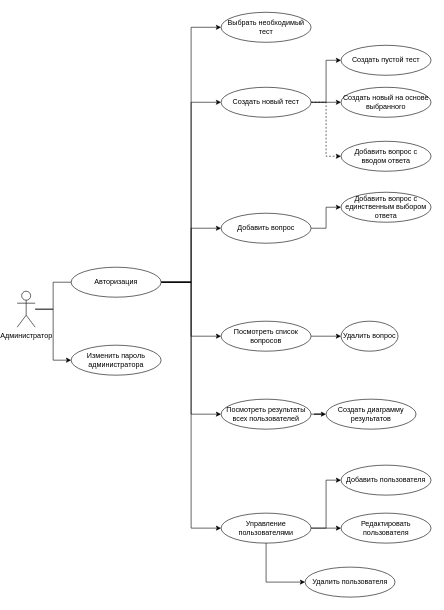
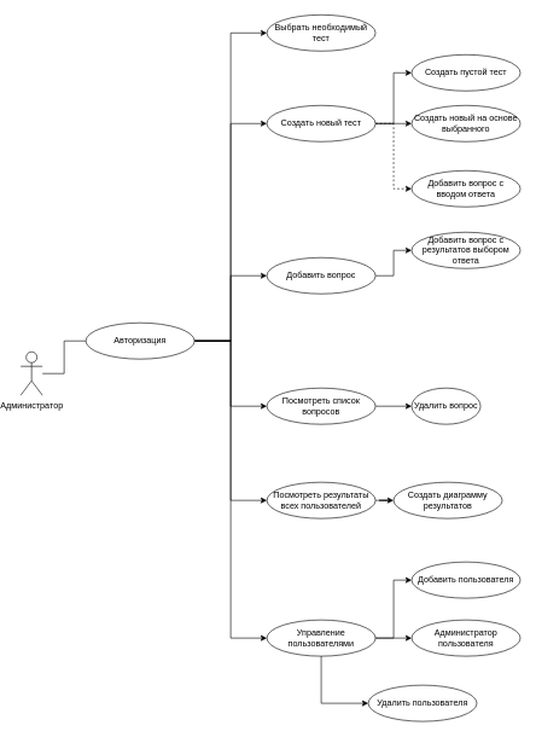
  <mxCell id="0" />
  <mxCell id="1" parent="0" />
  <mxCell id="2" value="" style="edgeStyle=orthogonalEdgeStyle;rounded=0;orthogonalLoop=1;jettySize=auto;html=1;endArrow=none;startFill=0;" edge="1" parent="1" source="4" target="11"><mxGeometry relative="1" as="geometry" /></mxCell>
- <mxCell id="3" style="edgeStyle=orthogonalEdgeStyle;rounded=0;orthogonalLoop=1;jettySize=auto;html=1;entryX=0;entryY=0.5;entryDx=0;entryDy=0;" edge="1" parent="1" source="4" target="12"><mxGeometry relative="1" as="geometry" /></mxCell>
  <mxCell id="4" value="Администратор" style="shape=umlActor;verticalLabelPosition=bottom;verticalAlign=top;html=1;outlineConnect=0;" vertex="1" parent="1"><mxGeometry x="20" y="485" width="30" height="60" as="geometry" /></mxCell>
  <mxCell id="5" style="edgeStyle=orthogonalEdgeStyle;rounded=0;orthogonalLoop=1;jettySize=auto;html=1;entryX=0;entryY=0.5;entryDx=0;entryDy=0;" edge="1" parent="1" source="11" target="17"><mxGeometry relative="1" as="geometry" /></mxCell>
  <mxCell id="6" style="edgeStyle=orthogonalEdgeStyle;rounded=0;orthogonalLoop=1;jettySize=auto;html=1;exitX=1;exitY=0.5;exitDx=0;exitDy=0;entryX=0;entryY=0.5;entryDx=0;entryDy=0;" edge="1" parent="1" source="11" target="13"><mxGeometry relative="1" as="geometry" /></mxCell>
  <mxCell id="7" style="edgeStyle=orthogonalEdgeStyle;rounded=0;orthogonalLoop=1;jettySize=auto;html=1;exitX=1;exitY=0.5;exitDx=0;exitDy=0;entryX=0;entryY=0.5;entryDx=0;entryDy=0;" edge="1" parent="1" source="11" target="21"><mxGeometry relative="1" as="geometry" /></mxCell>
  <mxCell id="8" style="edgeStyle=orthogonalEdgeStyle;rounded=0;orthogonalLoop=1;jettySize=auto;html=1;entryX=0;entryY=0.5;entryDx=0;entryDy=0;" edge="1" parent="1" source="11" target="25"><mxGeometry relative="1" as="geometry" /></mxCell>
  <mxCell id="9" style="edgeStyle=orthogonalEdgeStyle;rounded=0;orthogonalLoop=1;jettySize=auto;html=1;entryX=0;entryY=0.5;entryDx=0;entryDy=0;" edge="1" parent="1" source="11" target="28"><mxGeometry relative="1" as="geometry" /></mxCell>
  <mxCell id="10" style="edgeStyle=orthogonalEdgeStyle;rounded=0;orthogonalLoop=1;jettySize=auto;html=1;entryX=0;entryY=0.5;entryDx=0;entryDy=0;" edge="1" parent="1" source="11" target="32"><mxGeometry relative="1" as="geometry" /></mxCell>
  <mxCell id="11" value="Авторизация" style="ellipse;whiteSpace=wrap;html=1;connectable=1;allowArrows=1;" vertex="1" parent="1"><mxGeometry x="110" y="445" width="150" height="50" as="geometry" /></mxCell>
- <mxCell id="12" value="Изменить пароль администратора" style="ellipse;whiteSpace=wrap;html=1;" vertex="1" parent="1"><mxGeometry x="110" y="575" width="150" height="50" as="geometry" /></mxCell>
  <mxCell id="13" value="Выбрать необходимый тест" style="ellipse;whiteSpace=wrap;html=1;" vertex="1" parent="1"><mxGeometry x="360" y="20" width="150" height="50" as="geometry" /></mxCell>
  <mxCell id="14" style="edgeStyle=orthogonalEdgeStyle;rounded=0;orthogonalLoop=1;jettySize=auto;html=1;entryX=0;entryY=0.5;entryDx=0;entryDy=0;" edge="1" parent="1" source="17" target="18"><mxGeometry relative="1" as="geometry" /></mxCell>
  <mxCell id="15" style="edgeStyle=orthogonalEdgeStyle;rounded=0;orthogonalLoop=1;jettySize=auto;html=1;entryX=0;entryY=0.5;entryDx=0;entryDy=0;" edge="1" parent="1" source="17" target="19"><mxGeometry relative="1" as="geometry" /></mxCell>
  <mxCell id="16" style="edgeStyle=orthogonalEdgeStyle;rounded=0;orthogonalLoop=1;jettySize=auto;html=1;entryX=0;entryY=0.5;entryDx=0;entryDy=0;dashed=1;" edge="1" parent="1" source="17" target="22"><mxGeometry relative="1" as="geometry" /></mxCell>
  <mxCell id="17" value="Создать новый тест" style="ellipse;whiteSpace=wrap;html=1;" vertex="1" parent="1"><mxGeometry x="360" y="145" width="150" height="50" as="geometry" /></mxCell>
  <mxCell id="18" value="Создать пустой тест" style="ellipse;whiteSpace=wrap;html=1;" vertex="1" parent="1"><mxGeometry x="560" y="75" width="150" height="50" as="geometry" /></mxCell>
  <mxCell id="19" value="Создать новый на основе выбранного" style="ellipse;whiteSpace=wrap;html=1;" vertex="1" parent="1"><mxGeometry x="560" y="145" width="150" height="50" as="geometry" /></mxCell>
  <mxCell id="20" style="edgeStyle=orthogonalEdgeStyle;rounded=0;orthogonalLoop=1;jettySize=auto;html=1;entryX=0;entryY=0.5;entryDx=0;entryDy=0;" edge="1" parent="1" source="21" target="23"><mxGeometry relative="1" as="geometry" /></mxCell>
  <mxCell id="21" value="Добавить вопрос" style="ellipse;whiteSpace=wrap;html=1;" vertex="1" parent="1"><mxGeometry x="360" y="355" width="150" height="50" as="geometry" /></mxCell>
  <mxCell id="22" value="Добавить вопрос с вводом ответа" style="ellipse;whiteSpace=wrap;html=1;" vertex="1" parent="1"><mxGeometry x="560" y="235" width="150" height="50" as="geometry" /></mxCell>
- <mxCell id="23" value="Добавить вопрос с единственным выбором ответа" style="ellipse;whiteSpace=wrap;html=1;" vertex="1" parent="1"><mxGeometry x="560" y="320" width="150" height="50" as="geometry" /></mxCell>
+ <mxCell id="23" value="Добавить вопрос с результатов выбором ответа" style="ellipse;whiteSpace=wrap;html=1;" vertex="1" parent="1"><mxGeometry x="560" y="320" width="150" height="50" as="geometry" /></mxCell>
  <mxCell id="24" style="edgeStyle=orthogonalEdgeStyle;rounded=0;orthogonalLoop=1;jettySize=auto;html=1;entryX=0;entryY=0.5;entryDx=0;entryDy=0;" edge="1" parent="1" source="25" target="26"><mxGeometry relative="1" as="geometry" /></mxCell>
  <mxCell id="25" value="Посмотреть список вопросов" style="ellipse;whiteSpace=wrap;html=1;" vertex="1" parent="1"><mxGeometry x="360" y="535" width="150" height="50" as="geometry" /></mxCell>
  <mxCell id="26" value="Удалить вопрос" style="ellipse;whiteSpace=wrap;html=1;" vertex="1" parent="1"><mxGeometry x="560" y="535" width="95" height="50" as="geometry" /></mxCell>
  <mxCell id="27" style="edgeStyle=orthogonalEdgeStyle;rounded=0;orthogonalLoop=1;jettySize=auto;html=1;entryX=0;entryY=0.5;entryDx=0;entryDy=0;" edge="1" parent="1" source="28" target="33"><mxGeometry relative="1" as="geometry" /></mxCell>
  <mxCell id="28" value="Посмотреть результаты всех пользователей" style="ellipse;whiteSpace=wrap;html=1;" vertex="1" parent="1"><mxGeometry x="360" y="665" width="150" height="50" as="geometry" /></mxCell>
  <mxCell id="29" style="edgeStyle=orthogonalEdgeStyle;rounded=0;orthogonalLoop=1;jettySize=auto;html=1;entryX=0;entryY=0.5;entryDx=0;entryDy=0;" edge="1" parent="1" source="32" target="34"><mxGeometry relative="1" as="geometry" /></mxCell>
  <mxCell id="30" style="edgeStyle=orthogonalEdgeStyle;rounded=0;orthogonalLoop=1;jettySize=auto;html=1;entryX=0;entryY=0.5;entryDx=0;entryDy=0;" edge="1" parent="1" source="32" target="35"><mxGeometry relative="1" as="geometry" /></mxCell>
  <mxCell id="31" style="edgeStyle=orthogonalEdgeStyle;rounded=0;orthogonalLoop=1;jettySize=auto;html=1;entryX=0;entryY=0.5;entryDx=0;entryDy=0;" edge="1" parent="1" source="32" target="36"><mxGeometry relative="1" as="geometry" /></mxCell>
  <mxCell id="32" value="Управление пользователями" style="ellipse;whiteSpace=wrap;html=1;" vertex="1" parent="1"><mxGeometry x="360" y="855" width="150" height="50" as="geometry" /></mxCell>
  <mxCell id="33" value="Создать диаграмму результатов" style="ellipse;whiteSpace=wrap;html=1;" vertex="1" parent="1"><mxGeometry x="535" y="665" width="150" height="50" as="geometry" /></mxCell>
  <mxCell id="34" value="Добавить пользователя" style="ellipse;whiteSpace=wrap;html=1;" vertex="1" parent="1"><mxGeometry x="560" y="775" width="150" height="50" as="geometry" /></mxCell>
- <mxCell id="35" value="Редактировать пользователя" style="ellipse;whiteSpace=wrap;html=1;" vertex="1" parent="1"><mxGeometry x="560" y="855" width="150" height="50" as="geometry" /></mxCell>
+ <mxCell id="35" value="Администратор пользователя" style="ellipse;whiteSpace=wrap;html=1;" vertex="1" parent="1"><mxGeometry x="560" y="855" width="150" height="50" as="geometry" /></mxCell>
  <mxCell id="36" value="Удалить пользователя" style="ellipse;whiteSpace=wrap;html=1;" vertex="1" parent="1"><mxGeometry x="500" y="945" width="150" height="50" as="geometry" /></mxCell>
